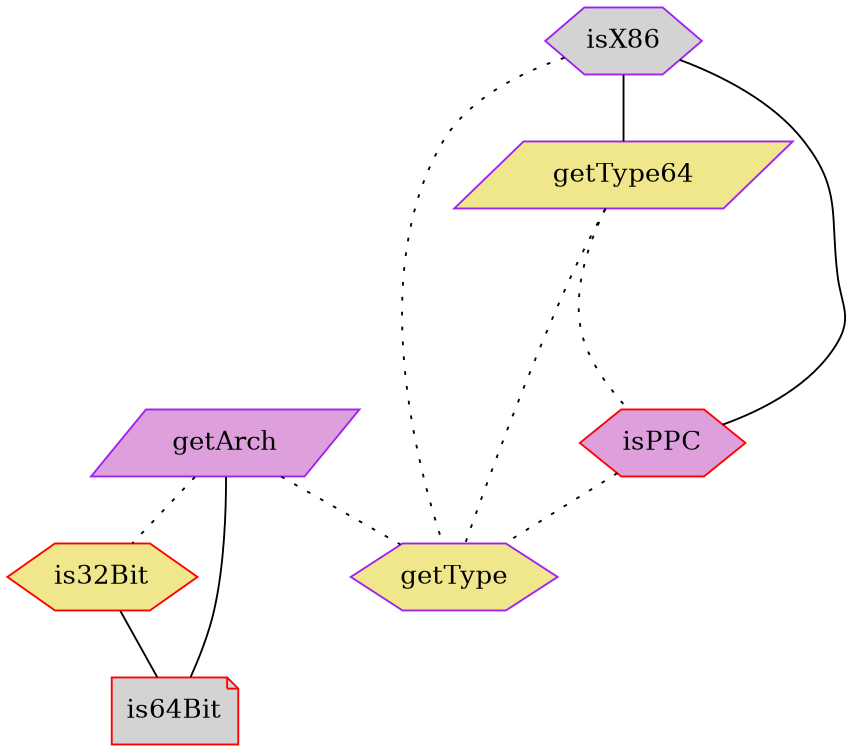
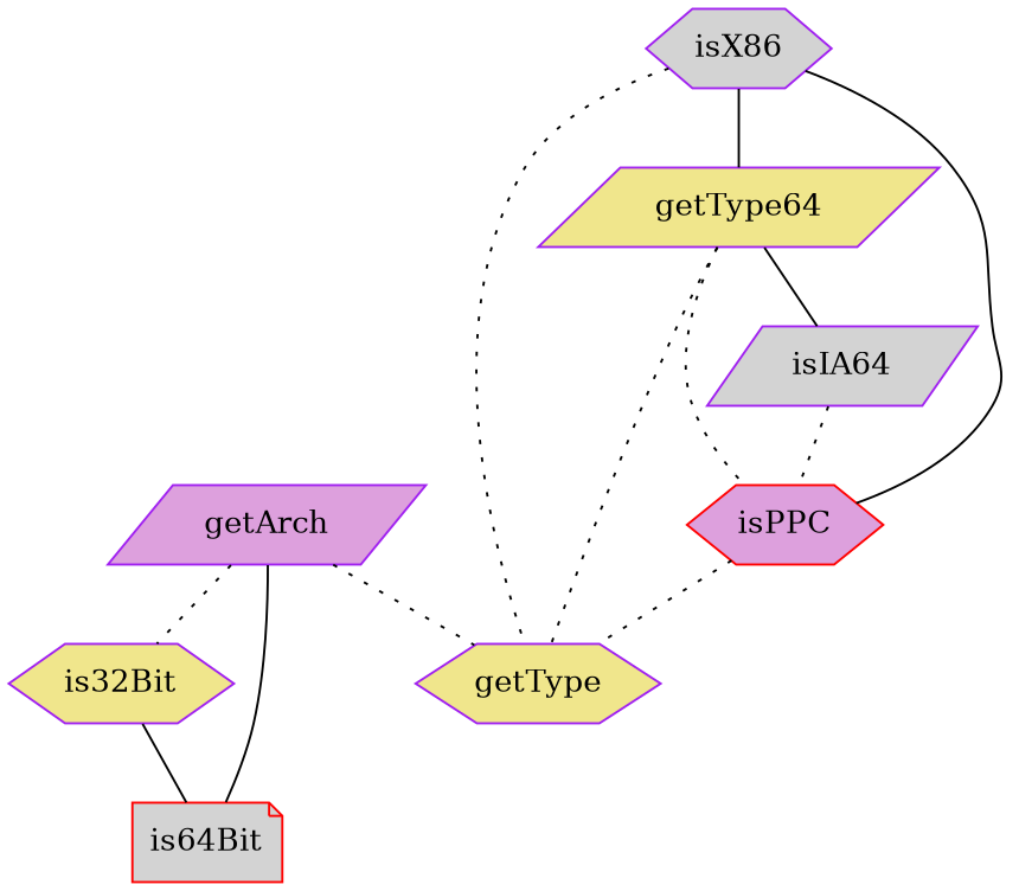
  strict graph {
    node [color=purple fillcolor=khaki shape=hexagon style=filled]
    edge [style=dotted]
    getArch [fillcolor=plum shape=parallelogram]
-   is32Bit [color=red]
+   is32Bit
    is64Bit [color=red fillcolor=lightgrey shape=note]
    getType
    isX86 [fillcolor=lightgrey]
    n6 [label=getType64 shape=parallelogram]
    isPPC [color=red fillcolor=plum]
+   isIA64 [fillcolor=lightgrey shape=parallelogram]
    getArch -- is32Bit
    getArch -- is64Bit [style=solid]
    getArch -- getType
    is32Bit -- is64Bit [style=solid]
    isX86 -- getType
    isX86 -- n6 [style=solid]
    isX86 -- isPPC [style=solid]
    n6 -- getType
    n6 -- isPPC
+   n6 -- isIA64 [style=solid]
    isPPC -- getType
+   isIA64 -- isPPC
  }
